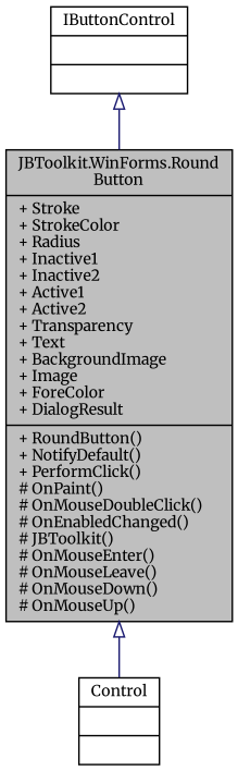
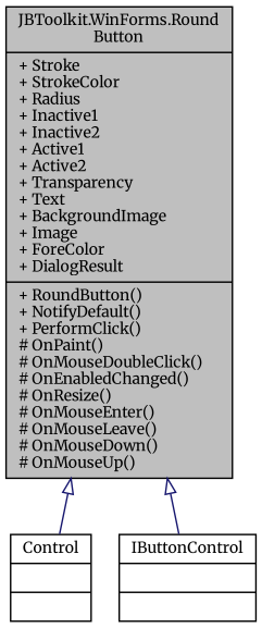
  digraph {
    fontname=Merriweather
    node [color=black fillcolor=white fontname=Merriweather fontsize=10 shape=record style=filled]
    edge [arrowtail=onormal color=midnightblue dir=back fontname=Merriweather fontsize=10 labelfontname=Helvetica labelfontsize=10 style=solid]
-   n1 [fillcolor=grey75 fontcolor=black height=0.2 label="{JBToolkit.WinForms.Round\lButton\n|+ Stroke\l+ StrokeColor\l+ Radius\l+ Inactive1\l+ Inactive2\l+ Active1\l+ Active2\l+ Transparency\l+ Text\l+ BackgroundImage\l+ Image\l+ ForeColor\l+ DialogResult\l|+ RoundButton()\l+ NotifyDefault()\l+ PerformClick()\l# OnPaint()\l# OnMouseDoubleClick()\l# OnEnabledChanged()\l# JBToolkit()\l# OnMouseEnter()\l# OnMouseLeave()\l# OnMouseDown()\l# OnMouseUp()\l}" width=0.4]
+   n1 [fillcolor=grey75 fontcolor=black height=0.2 label="{JBToolkit.WinForms.Round\lButton\n|+ Stroke\l+ StrokeColor\l+ Radius\l+ Inactive1\l+ Inactive2\l+ Active1\l+ Active2\l+ Transparency\l+ Text\l+ BackgroundImage\l+ Image\l+ ForeColor\l+ DialogResult\l|+ RoundButton()\l+ NotifyDefault()\l+ PerformClick()\l# OnPaint()\l# OnMouseDoubleClick()\l# OnEnabledChanged()\l# OnResize()\l# OnMouseEnter()\l# OnMouseLeave()\l# OnMouseDown()\l# OnMouseUp()\l}" width=0.4]
    n2 [height=0.2 label="{Control\n||}" width=0.4]
    n3 [height=0.2 label="{IButtonControl\n||}" width=0.4]
    n1 -> n2
-   n3 -> n1
+   n1 -> n3
  }
